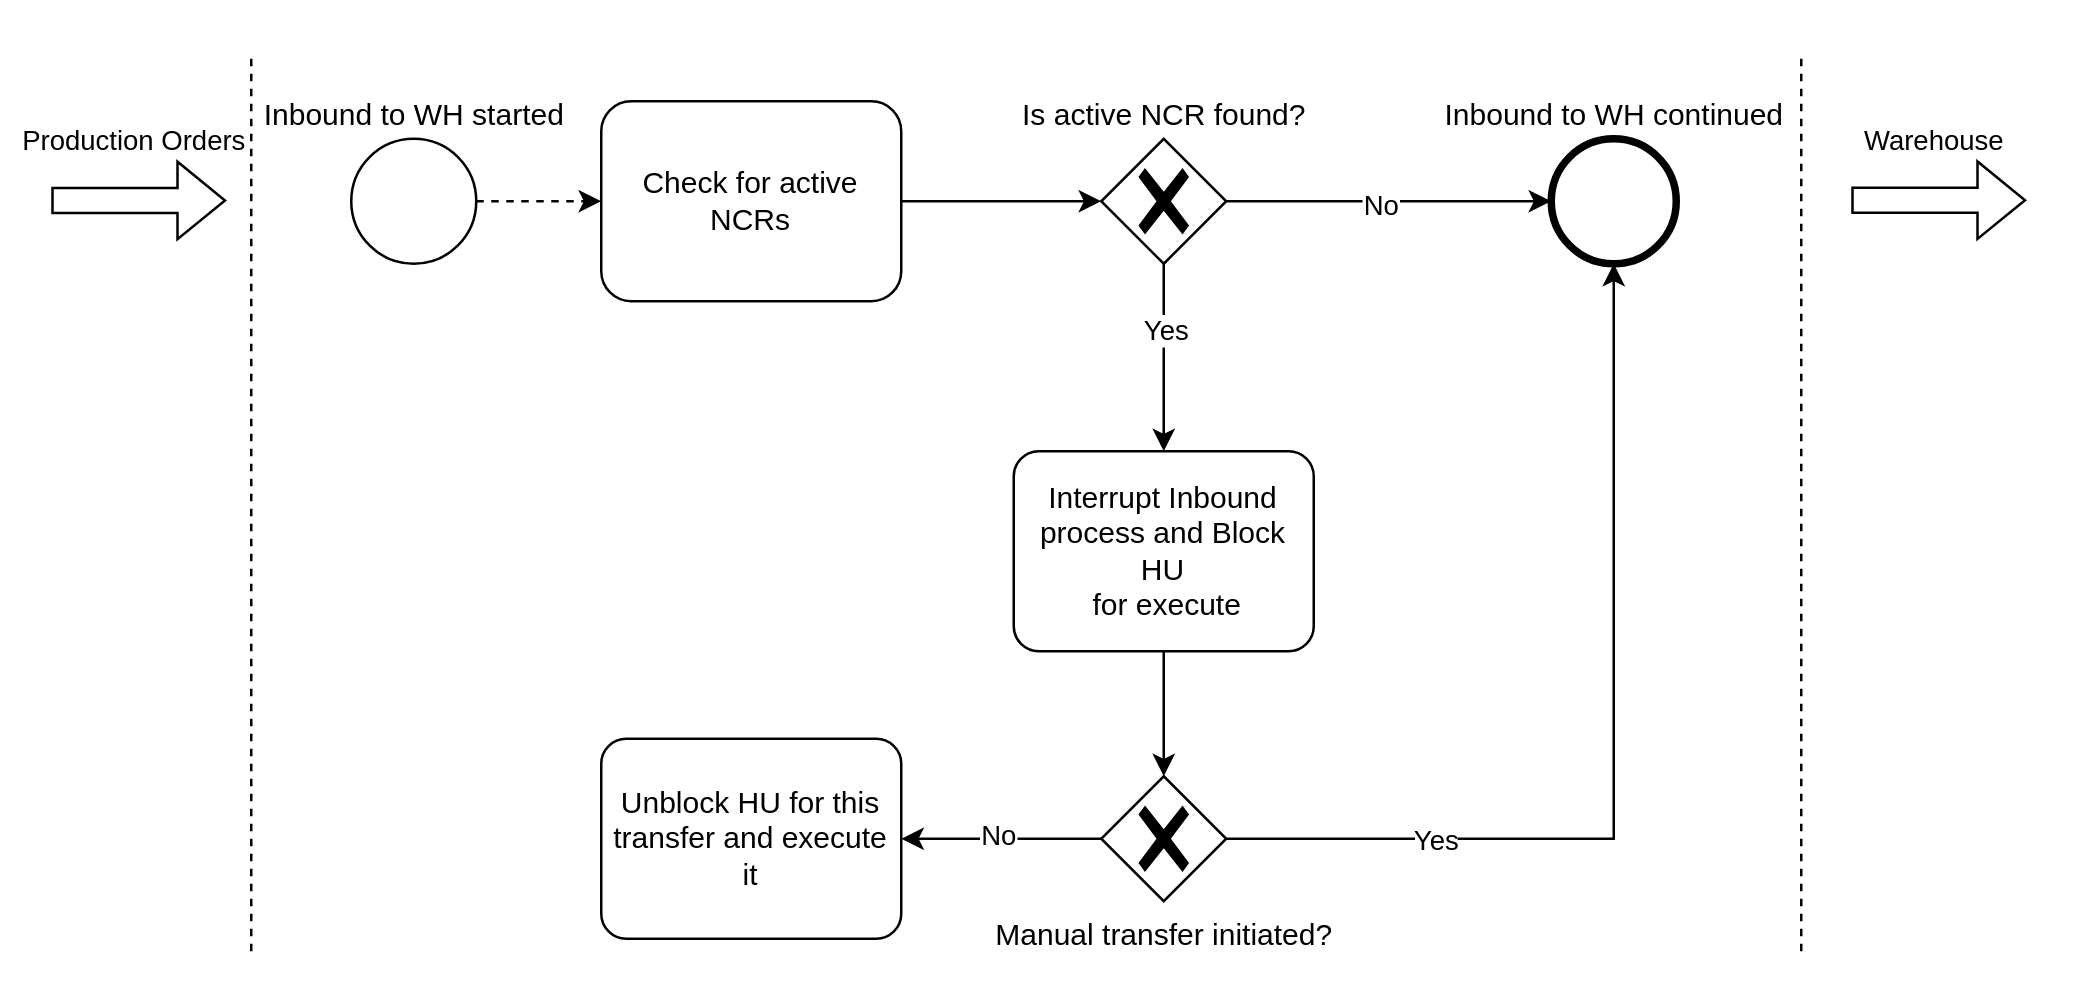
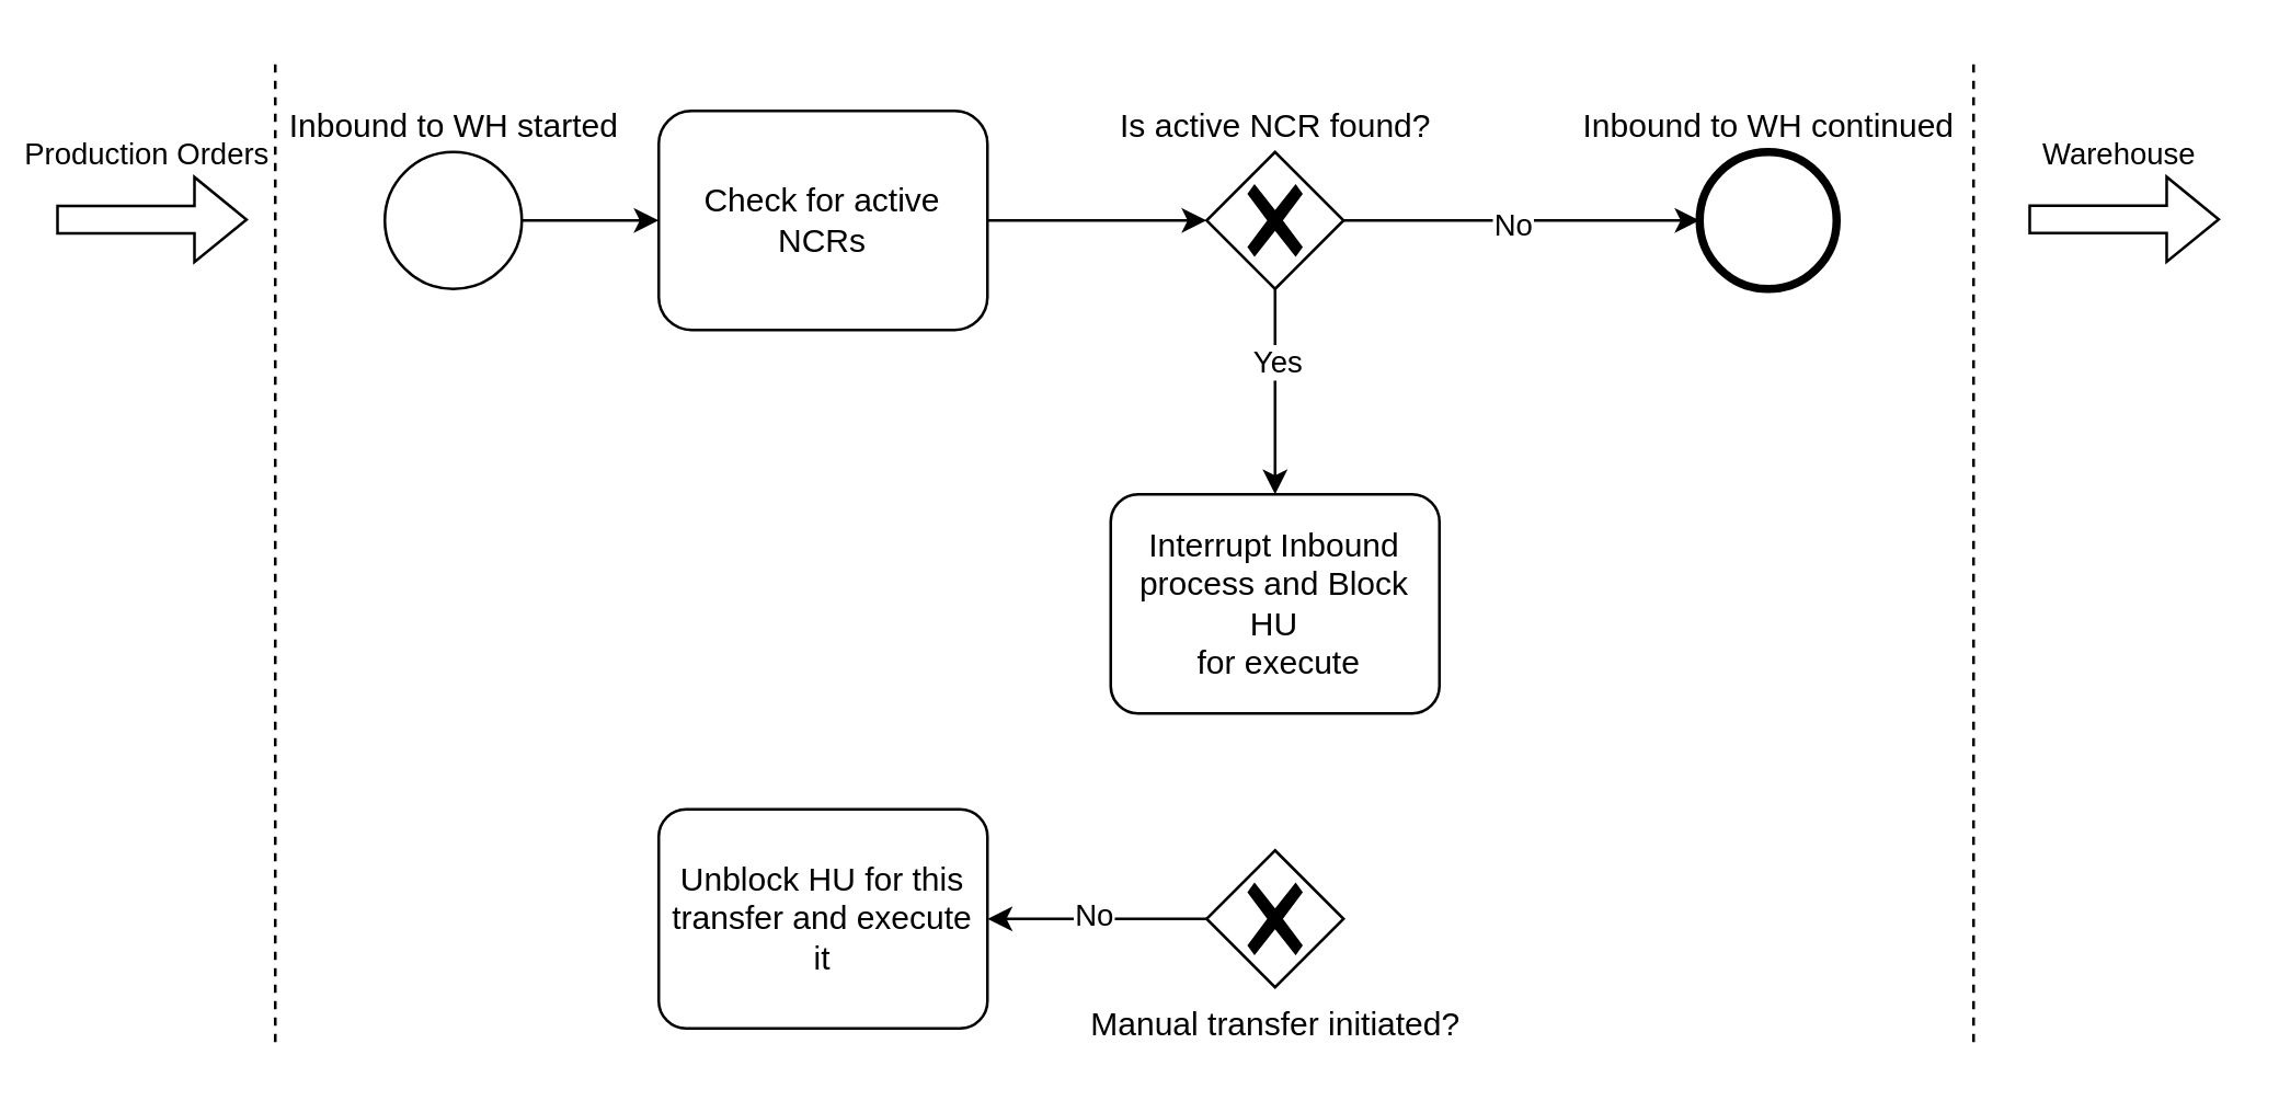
  <mxCell id="0" />
  <mxCell id="1" parent="0" />
  <mxCell id="2" value="&lt;div&gt;Is active NCR found?&lt;/div&gt;" style="points=[[0.25,0.25,0],[0.5,0,0],[0.75,0.25,0],[1,0.5,0],[0.75,0.75,0],[0.5,1,0],[0.25,0.75,0],[0,0.5,0]];shape=mxgraph.bpmn.gateway2;html=1;verticalLabelPosition=top;labelBackgroundColor=#ffffff;verticalAlign=bottom;align=center;perimeter=rhombusPerimeter;outlineConnect=0;outline=none;symbol=none;gwType=exclusive;flipH=0;flipV=1;labelPosition=center;" vertex="1" parent="1"><mxGeometry x="440" y="55" width="50" height="50" as="geometry" /></mxCell>
  <mxCell id="3" value="&lt;div&gt;Inbound to WH started&lt;br&gt;&lt;/div&gt;" style="shape=mxgraph.bpmn.shape;html=1;verticalLabelPosition=top;labelBackgroundColor=#ffffff;verticalAlign=bottom;perimeter=ellipsePerimeter;outline=standard;symbol=general;labelPosition=center;align=center;" vertex="1" parent="1"><mxGeometry x="140" y="55" width="50" height="50" as="geometry" /></mxCell>
  <mxCell id="4" value="Check for active NCRs" style="shape=ext;rounded=1;html=1;whiteSpace=wrap;" vertex="1" parent="1"><mxGeometry x="240" y="40" width="120" height="80" as="geometry" /></mxCell>
- <mxCell id="5" style="edgeStyle=orthogonalEdgeStyle;rounded=0;html=1;jettySize=auto;orthogonalLoop=1;dashed=1;" edge="1" parent="1" source="3" target="4"><mxGeometry relative="1" as="geometry" /></mxCell>
+ <mxCell id="5" style="edgeStyle=orthogonalEdgeStyle;rounded=0;html=1;jettySize=auto;orthogonalLoop=1;" edge="1" parent="1" source="3" target="4"><mxGeometry relative="1" as="geometry" /></mxCell>
  <mxCell id="6" value="" style="shape=flexArrow;endArrow=classic;html=1;rounded=0;" edge="1" parent="1"><mxGeometry width="50" height="50" relative="1" as="geometry"><mxPoint x="20" y="79.67" as="sourcePoint" /><mxPoint x="90" y="79.67" as="targetPoint" /></mxGeometry></mxCell>
  <mxCell id="7" value="&lt;div&gt;Production Orders&lt;/div&gt;" style="edgeLabel;html=1;align=center;verticalAlign=middle;resizable=0;points=[];" vertex="1" connectable="0" parent="6"><mxGeometry x="-0.091" y="-1" relative="1" as="geometry"><mxPoint y="-25" as="offset" /></mxGeometry></mxCell>
  <mxCell id="8" value="" style="endArrow=none;dashed=1;html=1;rounded=0;" edge="1" parent="1"><mxGeometry width="50" height="50" relative="1" as="geometry"><mxPoint x="100" y="380" as="sourcePoint" /><mxPoint x="100" y="20" as="targetPoint" /><Array as="points"><mxPoint x="100" y="260" /></Array></mxGeometry></mxCell>
  <mxCell id="9" style="edgeStyle=orthogonalEdgeStyle;rounded=0;orthogonalLoop=1;jettySize=auto;html=1;" edge="1" parent="1" source="2" target="16"><mxGeometry relative="1" as="geometry" /></mxCell>
  <mxCell id="10" value="No" style="edgeLabel;html=1;align=center;verticalAlign=middle;resizable=0;points=[];" vertex="1" connectable="0" parent="9"><mxGeometry x="-0.064" relative="1" as="geometry"><mxPoint y="1" as="offset" /></mxGeometry></mxCell>
  <mxCell id="11" style="edgeStyle=orthogonalEdgeStyle;rounded=0;orthogonalLoop=1;jettySize=auto;html=1;entryX=0;entryY=0.5;entryDx=0;entryDy=0;entryPerimeter=0;" edge="1" parent="1" source="4" target="2"><mxGeometry relative="1" as="geometry" /></mxCell>
- <mxCell id="12" style="edgeStyle=orthogonalEdgeStyle;rounded=0;orthogonalLoop=1;jettySize=auto;html=1;" edge="1" parent="1" source="13" target="21"><mxGeometry relative="1" as="geometry" /></mxCell>
  <mxCell id="13" value="&lt;div&gt;Interrupt Inbound process and Block HU&lt;/div&gt;&amp;nbsp;for execute" style="points=[[0.25,0,0],[0.5,0,0],[0.75,0,0],[1,0.25,0],[1,0.5,0],[1,0.75,0],[0.75,1,0],[0.5,1,0],[0.25,1,0],[0,0.75,0],[0,0.5,0],[0,0.25,0]];shape=mxgraph.bpmn.task;whiteSpace=wrap;rectStyle=rounded;size=10;html=1;container=1;expand=0;collapsible=0;taskMarker=abstract;" vertex="1" parent="1"><mxGeometry x="405" y="180" width="120" height="80" as="geometry" /></mxCell>
  <mxCell id="14" style="edgeStyle=orthogonalEdgeStyle;rounded=0;orthogonalLoop=1;jettySize=auto;html=1;entryX=0.5;entryY=0;entryDx=0;entryDy=0;entryPerimeter=0;" edge="1" parent="1" source="2" target="13"><mxGeometry relative="1" as="geometry" /></mxCell>
  <mxCell id="15" value="Yes" style="edgeLabel;html=1;align=center;verticalAlign=middle;resizable=0;points=[];" vertex="1" connectable="0" parent="14"><mxGeometry x="-0.298" relative="1" as="geometry"><mxPoint as="offset" /></mxGeometry></mxCell>
  <mxCell id="16" value="&lt;div&gt;Inbound to WH continued&lt;/div&gt;" style="points=[[0.145,0.145,0],[0.5,0,0],[0.855,0.145,0],[1,0.5,0],[0.855,0.855,0],[0.5,1,0],[0.145,0.855,0],[0,0.5,0]];shape=mxgraph.bpmn.event;html=1;verticalLabelPosition=top;labelBackgroundColor=#ffffff;verticalAlign=bottom;align=center;perimeter=ellipsePerimeter;outlineConnect=0;aspect=fixed;outline=end;symbol=terminate2;labelPosition=center;" vertex="1" parent="1"><mxGeometry x="620" y="55" width="50" height="50" as="geometry" /></mxCell>
  <mxCell id="17" value="" style="endArrow=none;dashed=1;html=1;rounded=0;" edge="1" parent="1"><mxGeometry width="50" height="50" relative="1" as="geometry"><mxPoint x="720" y="380" as="sourcePoint" /><mxPoint x="720" y="20" as="targetPoint" /><Array as="points"><mxPoint x="720" y="250" /></Array></mxGeometry></mxCell>
  <mxCell id="18" value="" style="shape=flexArrow;endArrow=classic;html=1;rounded=0;" edge="1" parent="1"><mxGeometry width="50" height="50" relative="1" as="geometry"><mxPoint x="740" y="79.58" as="sourcePoint" /><mxPoint x="810" y="79.58" as="targetPoint" /></mxGeometry></mxCell>
  <mxCell id="19" value="Warehouse" style="edgeLabel;html=1;align=center;verticalAlign=middle;resizable=0;points=[];" vertex="1" connectable="0" parent="18"><mxGeometry x="-0.091" y="-1" relative="1" as="geometry"><mxPoint y="-25" as="offset" /></mxGeometry></mxCell>
  <mxCell id="20" value="&lt;div&gt;Unblock HU for this transfer and execute it&lt;br&gt;&lt;/div&gt;" style="points=[[0.25,0,0],[0.5,0,0],[0.75,0,0],[1,0.25,0],[1,0.5,0],[1,0.75,0],[0.75,1,0],[0.5,1,0],[0.25,1,0],[0,0.75,0],[0,0.5,0],[0,0.25,0]];shape=mxgraph.bpmn.task;whiteSpace=wrap;rectStyle=rounded;size=10;html=1;container=1;expand=0;collapsible=0;taskMarker=abstract;" vertex="1" parent="1"><mxGeometry x="240" y="295" width="120" height="80" as="geometry" /></mxCell>
  <mxCell id="21" value="Manual transfer initiated?" style="points=[[0.25,0.25,0],[0.5,0,0],[0.75,0.25,0],[1,0.5,0],[0.75,0.75,0],[0.5,1,0],[0.25,0.75,0],[0,0.5,0]];shape=mxgraph.bpmn.gateway2;html=1;verticalLabelPosition=bottom;labelBackgroundColor=#ffffff;verticalAlign=top;align=center;perimeter=rhombusPerimeter;outlineConnect=0;outline=none;symbol=none;gwType=exclusive;" vertex="1" parent="1"><mxGeometry x="440" y="310" width="50" height="50" as="geometry" /></mxCell>
- <mxCell id="22" style="edgeStyle=orthogonalEdgeStyle;rounded=0;orthogonalLoop=1;jettySize=auto;html=1;entryX=0.5;entryY=1;entryDx=0;entryDy=0;entryPerimeter=0;" edge="1" parent="1" source="21" target="16"><mxGeometry relative="1" as="geometry" /></mxCell>
- <mxCell id="23" value="Yes" style="edgeLabel;html=1;align=center;verticalAlign=middle;resizable=0;points=[];" vertex="1" connectable="0" parent="22"><mxGeometry x="-0.571" relative="1" as="geometry"><mxPoint as="offset" /></mxGeometry></mxCell>
  <mxCell id="24" style="edgeStyle=orthogonalEdgeStyle;rounded=0;orthogonalLoop=1;jettySize=auto;html=1;entryX=1;entryY=0.5;entryDx=0;entryDy=0;entryPerimeter=0;" edge="1" parent="1" source="21" target="20"><mxGeometry relative="1" as="geometry" /></mxCell>
  <mxCell id="25" value="No" style="edgeLabel;html=1;align=center;verticalAlign=middle;resizable=0;points=[];" vertex="1" connectable="0" parent="24"><mxGeometry x="0.062" y="-2" relative="1" as="geometry"><mxPoint as="offset" /></mxGeometry></mxCell>
